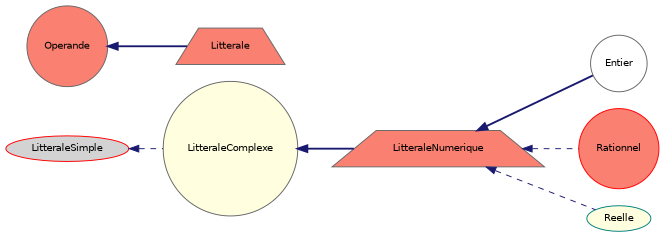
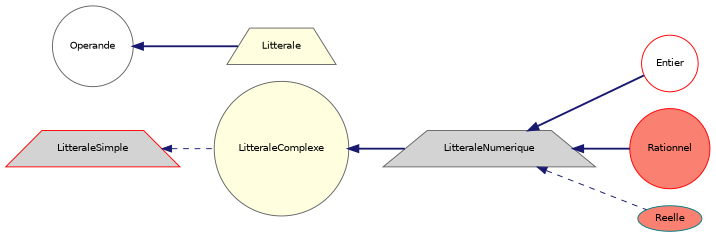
  digraph {
    rankdir=LR
    node [color=gray40 fillcolor=lightgrey fontname=Helvetica fontsize=10 shape=circle style=filled]
    edge [color=midnightblue dir=back fontname=Helvetica fontsize=10 labelfontname=Helvetica labelfontsize=10 style=bold]
-   n1 [fillcolor=salmon fontcolor=black height=0.2 label=LitteraleNumerique shape=trapezium width=0.4]
-   n2 [fillcolor=white height=0.2 label=Entier width=0.4]
+   n1 [fontcolor=black height=0.2 label=LitteraleNumerique shape=trapezium width=0.4]
+   n2 [color=red fillcolor=white height=0.2 label=Entier width=0.4]
    n3 [color=red fillcolor=salmon height=0.2 label=Rationnel width=0.4]
-   n4 [color=teal fillcolor=lightyellow height=0.2 label=Reelle shape=ellipse width=0.4]
+   n4 [color=teal fillcolor=salmon height=0.2 label=Reelle shape=ellipse width=0.4]
    n5 [fillcolor=lightyellow height=0.2 label=LitteraleComplexe width=0.4]
-   n6 [color=red height=0.2 label=LitteraleSimple shape=ellipse width=0.4]
-   n7 [fillcolor=salmon height=0.2 label=Litterale shape=trapezium width=0.4]
-   n8 [fillcolor=salmon height=0.2 label=Operande width=0.4]
+   n6 [color=red height=0.2 label=LitteraleSimple shape=trapezium width=0.4]
+   n7 [fillcolor=lightyellow height=0.2 label=Litterale shape=trapezium width=0.4]
+   n8 [fillcolor=white height=0.2 label=Operande width=0.4]
    n1 -> n2
-   n1 -> n3 [style=dashed]
+   n1 -> n3
    n1 -> n4 [style=dashed]
    n5 -> n1
    n6 -> n5 [style=dashed]
    n8 -> n7
  }
